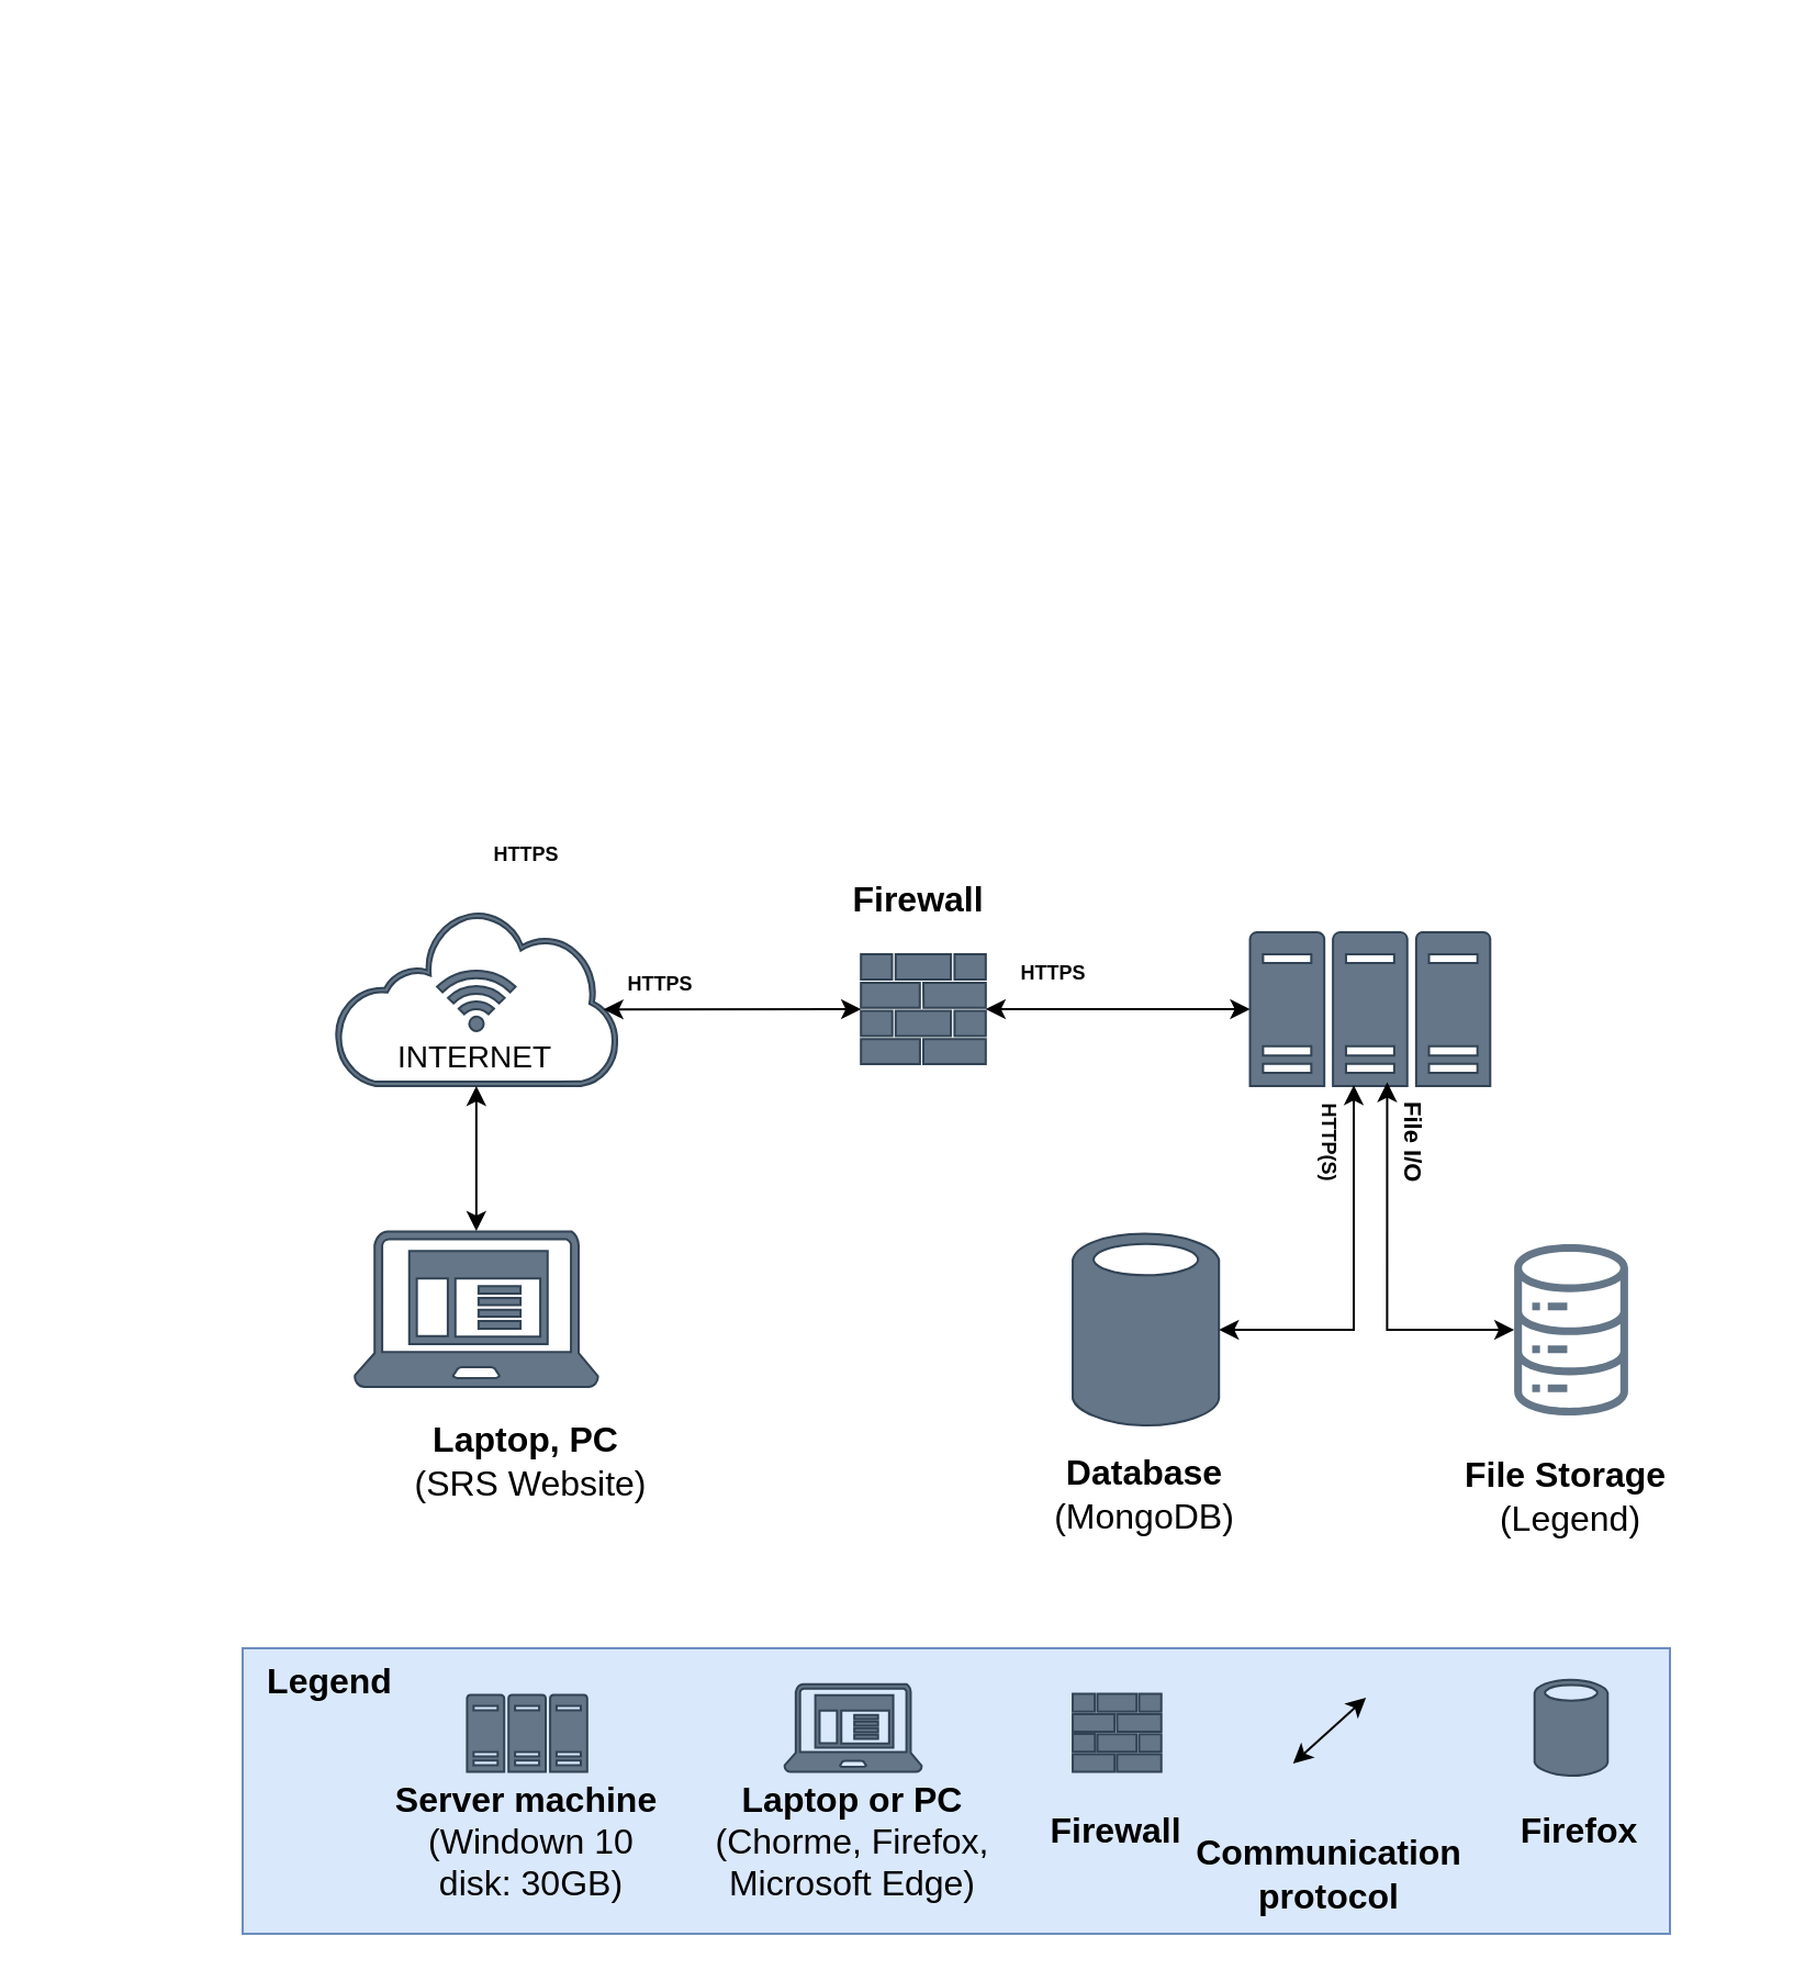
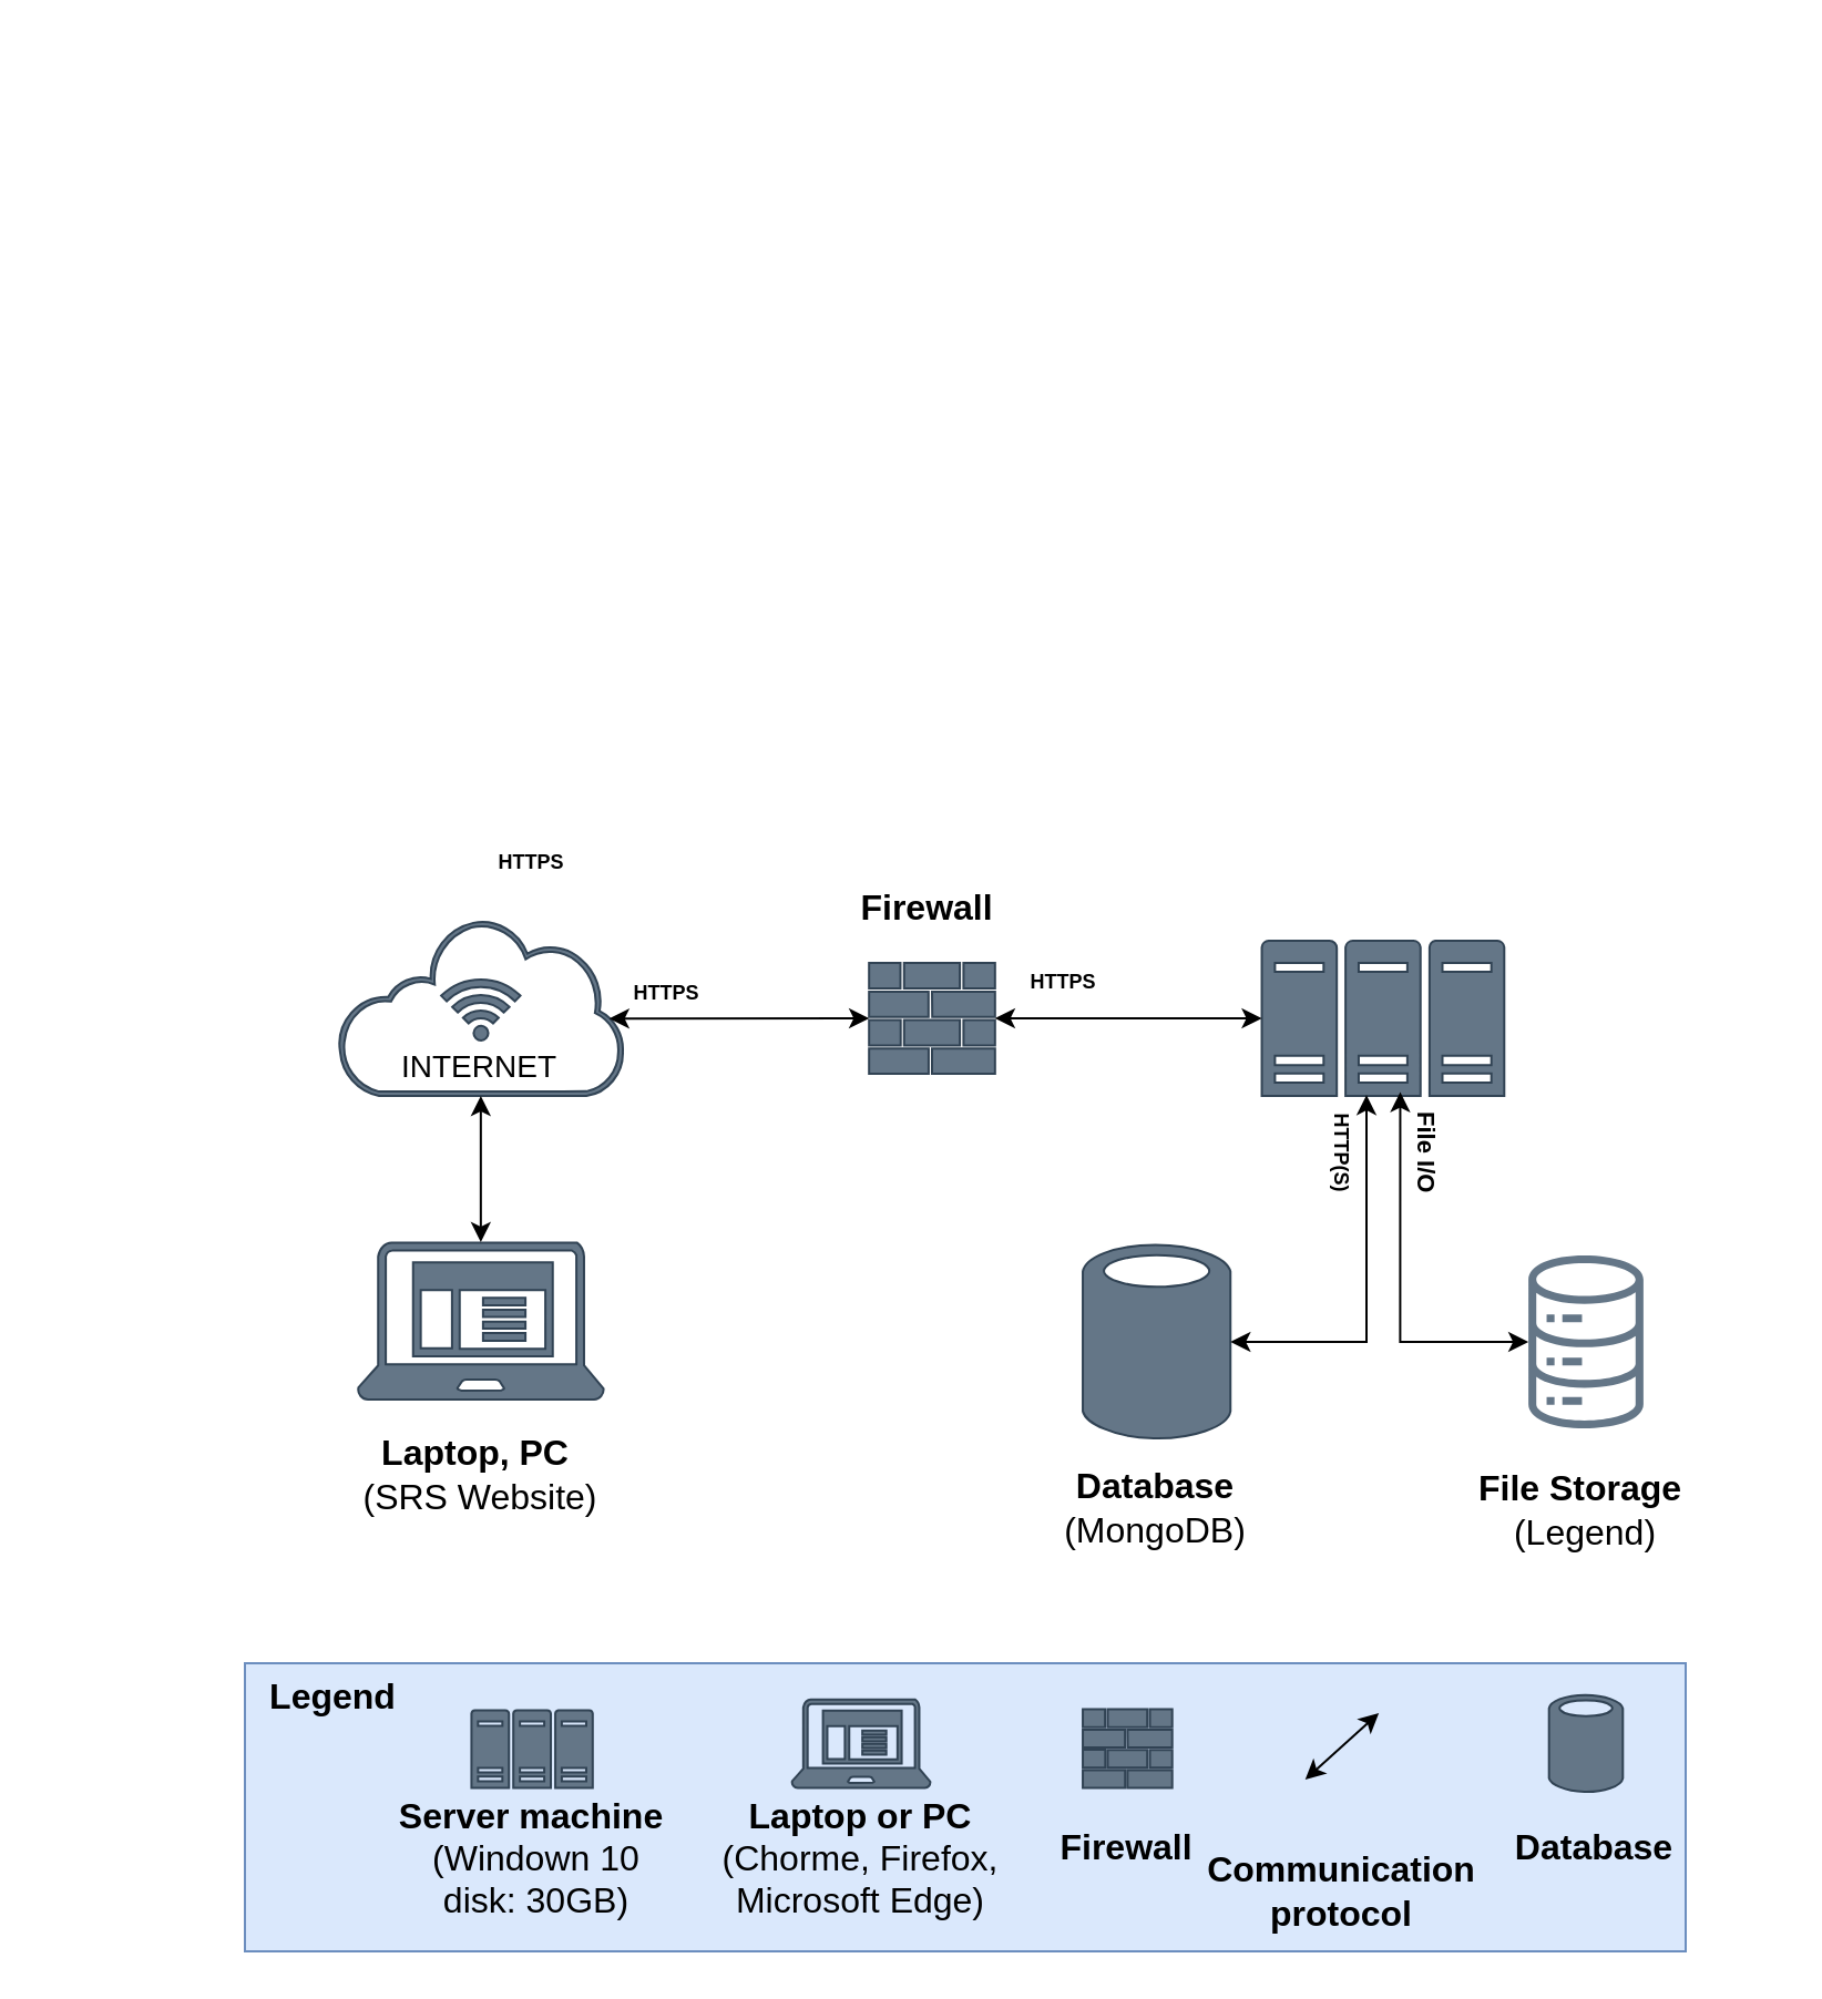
  <mxCell id="0" />
  <mxCell id="1" parent="0" />
  <mxCell id="2" value="" style="html=1;strokeColor=none;resizeWidth=1;resizeHeight=1;fillColor=none;part=1;connectable=0;allowArrows=0;deletable=0;whiteSpace=wrap;fontStyle=1;fontSize=13;" parent="1" vertex="1"><mxGeometry x="20" y="20" width="20" as="geometry" /></mxCell>
  <mxCell id="3" value="" style="sketch=0;aspect=fixed;pointerEvents=1;shadow=0;dashed=0;html=1;strokeColor=#314354;labelPosition=center;verticalLabelPosition=bottom;verticalAlign=top;align=center;fillColor=#647687;shape=mxgraph.mscae.enterprise.client_application;fontColor=#ffffff;fontStyle=0;fontSize=16;" parent="1" vertex="1"><mxGeometry x="160.95" y="560" width="110.94" height="71" as="geometry" /></mxCell>
  <mxCell id="4" value="" style="sketch=0;aspect=fixed;pointerEvents=1;shadow=0;dashed=0;html=1;strokeColor=#314354;labelPosition=center;verticalLabelPosition=bottom;verticalAlign=top;align=center;fillColor=#647687;shape=mxgraph.mscae.enterprise.internet_hollow;fontColor=#ffffff;fontStyle=0;fontSize=16;" parent="1" vertex="1"><mxGeometry x="151.91" y="414" width="129.03" height="80" as="geometry" /></mxCell>
  <mxCell id="5" value="" style="sketch=0;aspect=fixed;pointerEvents=1;shadow=0;dashed=0;html=1;strokeColor=#314354;labelPosition=center;verticalLabelPosition=bottom;verticalAlign=top;align=center;fillColor=#647687;shape=mxgraph.mscae.enterprise.wireless_connection;direction=north;fontColor=#ffffff;fontStyle=0;fontSize=16;" parent="1" vertex="1"><mxGeometry x="198.57" y="439" width="35.71" height="30" as="geometry" /></mxCell>
  <mxCell id="6" value="" style="sketch=0;aspect=fixed;pointerEvents=1;shadow=0;dashed=0;html=1;strokeColor=#314354;labelPosition=center;verticalLabelPosition=bottom;verticalAlign=top;align=center;fillColor=#647687;shape=mxgraph.mscae.enterprise.firewall;fontColor=#ffffff;fontStyle=0;fontSize=16;" parent="1" vertex="1"><mxGeometry x="391.59" y="434" width="56.82" height="50" as="geometry" /></mxCell>
  <mxCell id="7" value="" style="sketch=0;aspect=fixed;pointerEvents=1;shadow=0;dashed=0;html=1;strokeColor=#314354;labelPosition=center;verticalLabelPosition=bottom;verticalAlign=top;align=center;fillColor=#647687;shape=mxgraph.mscae.enterprise.server_farm;fontColor=#ffffff;fontStyle=0;fontSize=16;" parent="1" vertex="1"><mxGeometry x="568.77" y="424" width="109.38" height="70" as="geometry" /></mxCell>
  <mxCell id="8" value="" style="sketch=0;aspect=fixed;pointerEvents=1;shadow=0;dashed=0;html=1;strokeColor=#314354;labelPosition=center;verticalLabelPosition=bottom;verticalAlign=top;align=center;fillColor=#647687;shape=mxgraph.mscae.enterprise.database_generic;fontColor=#ffffff;fontStyle=0;fontSize=16;" parent="1" vertex="1"><mxGeometry x="488.02" y="560" width="66.6" height="90" as="geometry" /></mxCell>
  <mxCell id="9" value="" style="endArrow=classic;html=1;rounded=0;exitX=1;exitY=0.5;exitDx=0;exitDy=0;exitPerimeter=0;fontStyle=0;edgeStyle=elbowEdgeStyle;fontSize=16;startArrow=classic;entryX=0.429;entryY=0.994;entryDx=0;entryDy=0;entryPerimeter=0;" parent="1" source="8" target="7" edge="1"><mxGeometry width="50" height="50" relative="1" as="geometry"><mxPoint x="651.85" y="649" as="sourcePoint" /><mxPoint x="698" y="450" as="targetPoint" /><Array as="points"><mxPoint x="616" y="550" /></Array></mxGeometry></mxCell>
  <mxCell id="10" value="" style="endArrow=classic;html=1;rounded=0;exitX=0.949;exitY=0.564;exitDx=0;exitDy=0;exitPerimeter=0;entryX=0;entryY=0.5;entryDx=0;entryDy=0;entryPerimeter=0;fontStyle=0;fontSize=16;startArrow=classic;" parent="1" source="4" target="6" edge="1"><mxGeometry width="50" height="50" relative="1" as="geometry"><mxPoint x="447.85" y="516" as="sourcePoint" /><mxPoint x="497.85" y="466" as="targetPoint" /></mxGeometry></mxCell>
  <mxCell id="11" value="HTTPS" style="text;html=1;strokeColor=none;fillColor=none;align=center;verticalAlign=middle;whiteSpace=wrap;rounded=0;fontStyle=1;fontSize=9;" parent="1" vertex="1"><mxGeometry x="280.94" y="439" width="39.11" height="18" as="geometry" /></mxCell>
  <mxCell id="12" value="" style="endArrow=classic;html=1;rounded=0;fontStyle=0;fontSize=16;startArrow=classic;entryX=0.5;entryY=0;entryDx=0;entryDy=0;entryPerimeter=0;exitX=0.5;exitY=1;exitDx=0;exitDy=0;exitPerimeter=0;" parent="1" source="4" target="3" edge="1"><mxGeometry width="50" height="50" relative="1" as="geometry"><mxPoint x="270" y="520" as="sourcePoint" /><mxPoint x="350" y="350" as="targetPoint" /></mxGeometry></mxCell>
- <mxCell id="13" value="&lt;b&gt;Laptop, PC&amp;nbsp;&lt;/b&gt;&lt;br&gt;(SRS Website)" style="text;html=1;strokeColor=none;fillColor=none;align=center;verticalAlign=middle;whiteSpace=wrap;rounded=0;fontStyle=0;fontSize=16;" parent="1" vertex="1"><mxGeometry x="180.14" y="650" width="122.55" height="30" as="geometry" /></mxCell>
+ <mxCell id="13" value="&lt;b&gt;Laptop, PC&amp;nbsp;&lt;/b&gt;&lt;br&gt;(SRS Website)" style="text;html=1;strokeColor=none;fillColor=none;align=center;verticalAlign=middle;whiteSpace=wrap;rounded=0;fontStyle=0;fontSize=16;" parent="1" vertex="1"><mxGeometry x="155.14" y="650" width="122.55" height="30" as="geometry" /></mxCell>
  <mxCell id="14" value="" style="endArrow=classic;html=1;rounded=0;exitX=1;exitY=0.5;exitDx=0;exitDy=0;exitPerimeter=0;entryX=0;entryY=0.5;entryDx=0;entryDy=0;entryPerimeter=0;fontStyle=0;fontSize=16;startArrow=classic;" parent="1" source="6" target="7" edge="1"><mxGeometry width="50" height="50" relative="1" as="geometry"><mxPoint x="607.4" y="490.81" as="sourcePoint" /><mxPoint x="725.4" y="490.81" as="targetPoint" /></mxGeometry></mxCell>
  <mxCell id="15" value="HTTP(S)" style="text;html=1;strokeColor=none;fillColor=none;align=center;verticalAlign=middle;whiteSpace=wrap;rounded=0;fontStyle=1;fontSize=9;rotation=90;" parent="1" vertex="1"><mxGeometry x="574.97" y="505" width="60" height="30" as="geometry" /></mxCell>
  <mxCell id="16" value="&lt;span style=&quot;font-size: 16px;&quot;&gt;Firewall&lt;/span&gt;" style="text;html=1;strokeColor=none;fillColor=none;align=center;verticalAlign=middle;whiteSpace=wrap;rounded=0;fontStyle=1;fontSize=16;" parent="1" vertex="1"><mxGeometry x="388.41" y="394" width="60" height="30" as="geometry" /></mxCell>
  <mxCell id="17" value="INTERNET" style="text;html=1;strokeColor=none;fillColor=none;align=center;verticalAlign=middle;whiteSpace=wrap;rounded=0;fontStyle=0;fontSize=14;" parent="1" vertex="1"><mxGeometry x="186.43" y="466" width="60" height="30" as="geometry" /></mxCell>
  <mxCell id="18" value="" style="rounded=0;whiteSpace=wrap;html=1;fillColor=#dae8fc;strokeColor=#6c8ebf;fontSize=16;fontStyle=0" parent="1" vertex="1"><mxGeometry x="110" y="750" width="650" height="130" as="geometry" /></mxCell>
  <mxCell id="19" value="&lt;span style=&quot;font-size: 16px;&quot;&gt;&lt;b&gt;Legend&lt;/b&gt;&lt;/span&gt;" style="text;html=1;strokeColor=none;fillColor=none;align=center;verticalAlign=middle;whiteSpace=wrap;rounded=0;fontSize=16;fontStyle=0" parent="1" vertex="1"><mxGeometry x="120" y="750" width="60" height="30" as="geometry" /></mxCell>
  <mxCell id="20" value="File I/O" style="text;html=1;strokeColor=none;fillColor=none;align=center;verticalAlign=middle;whiteSpace=wrap;rounded=0;fontStyle=1;rotation=90;fontSize=11;" parent="1" vertex="1"><mxGeometry x="606.32" y="510" width="74.62" height="20" as="geometry" /></mxCell>
  <mxCell id="21" value="&lt;b&gt;Database &lt;/b&gt;&lt;br style=&quot;font-size: 16px;&quot;&gt;(MongoDB)" style="text;html=1;strokeColor=none;fillColor=none;align=center;verticalAlign=middle;whiteSpace=wrap;rounded=0;fontStyle=0;fontSize=16;" parent="1" vertex="1"><mxGeometry x="436.32" y="670" width="170" height="20" as="geometry" /></mxCell>
  <mxCell id="22" value="&lt;b&gt;File Storage&lt;/b&gt;&amp;nbsp;&lt;br style=&quot;border-color: var(--border-color);&quot;&gt;(Legend)" style="text;html=1;strokeColor=none;fillColor=none;align=center;verticalAlign=middle;whiteSpace=wrap;rounded=0;fontStyle=0;fontSize=16;" parent="1" vertex="1"><mxGeometry x="630" y="670" width="170" height="21" as="geometry" /></mxCell>
  <mxCell id="23" value="" style="sketch=0;aspect=fixed;pointerEvents=1;shadow=0;dashed=0;html=1;strokeColor=#314354;labelPosition=center;verticalLabelPosition=bottom;verticalAlign=top;align=center;fillColor=#647687;shape=mxgraph.mscae.enterprise.server_farm;fontColor=#ffffff;fontStyle=0;fontSize=16;" parent="1" vertex="1"><mxGeometry x="212.21" y="771.25" width="54.69" height="35" as="geometry" /></mxCell>
  <mxCell id="24" value="&lt;span style=&quot;font-size: 16px;&quot;&gt;&lt;b&gt;Server machine&lt;/b&gt;&lt;br&gt;&lt;/span&gt;&amp;nbsp;(Windown 10&lt;div&gt;&amp;nbsp;disk: 30GB)&lt;span style=&quot;font-size: 16px;&quot;&gt;&lt;br&gt;&lt;/span&gt;&lt;/div&gt;" style="text;html=1;strokeColor=none;fillColor=none;align=center;verticalAlign=middle;whiteSpace=wrap;rounded=0;fontSize=16;fontStyle=0" parent="1" vertex="1"><mxGeometry x="162.06" y="823" width="155" height="30" as="geometry" /></mxCell>
  <mxCell id="25" value="" style="sketch=0;aspect=fixed;pointerEvents=1;shadow=0;dashed=0;html=1;strokeColor=#314354;labelPosition=center;verticalLabelPosition=bottom;verticalAlign=top;align=center;fillColor=#647687;shape=mxgraph.mscae.enterprise.client_application;fontColor=#ffffff;fontStyle=0;fontSize=16;" parent="1" vertex="1"><mxGeometry x="356.75" y="766.25" width="62.5" height="40" as="geometry" /></mxCell>
  <mxCell id="26" value="" style="endArrow=classic;html=1;rounded=0;fontSize=16;startArrow=classic;fontStyle=0" parent="1" edge="1"><mxGeometry width="50" height="50" relative="1" as="geometry"><mxPoint x="588.34" y="802.5" as="sourcePoint" /><mxPoint x="621.6" y="772.5" as="targetPoint" /></mxGeometry></mxCell>
  <mxCell id="27" value="&lt;span&gt;&lt;span style=&quot;font-size: 16px;&quot;&gt;&lt;b&gt;Laptop or PC&lt;/b&gt;&lt;br&gt;&lt;/span&gt;(Chorme, Firefox, Microsoft Edge)&lt;/span&gt;&lt;span style=&quot;font-size: 16px;&quot;&gt;&lt;br&gt;&lt;/span&gt;" style="text;html=1;strokeColor=none;fillColor=none;align=center;verticalAlign=middle;whiteSpace=wrap;rounded=0;fontSize=16;fontStyle=0" parent="1" vertex="1"><mxGeometry x="307" y="823" width="162" height="30" as="geometry" /></mxCell>
  <mxCell id="28" value="&lt;span style=&quot;font-size: 16px;&quot;&gt;&lt;b&gt;Communication&lt;br style=&quot;font-size: 16px;&quot;&gt;protocol&lt;/b&gt;&lt;br style=&quot;font-size: 16px;&quot;&gt;&lt;/span&gt;" style="text;html=1;strokeColor=none;fillColor=none;align=center;verticalAlign=middle;whiteSpace=wrap;rounded=0;fontSize=16;fontStyle=0" parent="1" vertex="1"><mxGeometry x="563.77" y="838" width="82.39" height="30" as="geometry" /></mxCell>
  <mxCell id="29" value="" style="sketch=0;aspect=fixed;pointerEvents=1;shadow=0;dashed=0;html=1;strokeColor=#314354;labelPosition=center;verticalLabelPosition=bottom;verticalAlign=top;align=center;fillColor=#647687;shape=mxgraph.mscae.enterprise.database_generic;fontColor=#ffffff;fontStyle=0;fontSize=16;" parent="1" vertex="1"><mxGeometry x="698.35" y="763.75" width="33.3" height="45" as="geometry" /></mxCell>
- <mxCell id="30" value="&lt;span style=&quot;font-size: 16px;&quot;&gt;&lt;b&gt;Firefox&lt;/b&gt;&lt;br style=&quot;font-size: 16px;&quot;&gt;&lt;/span&gt;" style="text;html=1;strokeColor=none;fillColor=none;align=center;verticalAlign=middle;whiteSpace=wrap;rounded=0;fontSize=16;fontStyle=0" parent="1" vertex="1"><mxGeometry x="678.15" y="818" width="82.39" height="30" as="geometry" /></mxCell>
+ <mxCell id="30" value="&lt;span style=&quot;font-size: 16px;&quot;&gt;&lt;b&gt;Database&lt;/b&gt;&lt;br style=&quot;font-size: 16px;&quot;&gt;&lt;/span&gt;" style="text;html=1;strokeColor=none;fillColor=none;align=center;verticalAlign=middle;whiteSpace=wrap;rounded=0;fontSize=16;fontStyle=0" parent="1" vertex="1"><mxGeometry x="678.15" y="818" width="82.39" height="30" as="geometry" /></mxCell>
  <mxCell id="31" value="" style="sketch=0;aspect=fixed;pointerEvents=1;shadow=0;dashed=0;html=1;strokeColor=#314354;labelPosition=center;verticalLabelPosition=bottom;verticalAlign=top;align=center;fillColor=#647687;shape=mxgraph.mscae.enterprise.firewall;fontColor=#ffffff;fontStyle=0;fontSize=16;" parent="1" vertex="1"><mxGeometry x="488.02" y="770.75" width="40.34" height="35.5" as="geometry" /></mxCell>
  <mxCell id="32" value="&lt;span style=&quot;font-size: 16px;&quot;&gt;&lt;b&gt;Firewall&lt;/b&gt;&lt;/span&gt;" style="text;html=1;strokeColor=none;fillColor=none;align=center;verticalAlign=middle;whiteSpace=wrap;rounded=0;fontStyle=0;fontSize=16;" parent="1" vertex="1"><mxGeometry x="478.19" y="818" width="60" height="30" as="geometry" /></mxCell>
  <mxCell id="33" value="" style="sketch=0;outlineConnect=0;fontColor=#ffffff;fillColor=#647687;strokeColor=#314354;dashed=0;verticalLabelPosition=bottom;verticalAlign=top;align=center;html=1;fontSize=12;fontStyle=0;aspect=fixed;pointerEvents=1;shape=mxgraph.aws4.iot_analytics_data_store;" parent="1" vertex="1"><mxGeometry x="688" y="566" width="54" height="78" as="geometry" /></mxCell>
  <mxCell id="34" value="" style="endArrow=classic;html=1;rounded=0;fontStyle=0;edgeStyle=orthogonalEdgeStyle;fontSize=16;startArrow=classic;entryX=0.571;entryY=0.975;entryDx=0;entryDy=0;entryPerimeter=0;" parent="1" source="33" target="7" edge="1"><mxGeometry width="50" height="50" relative="1" as="geometry"><mxPoint x="668" y="363" as="sourcePoint" /><mxPoint x="708" y="470" as="targetPoint" /></mxGeometry></mxCell>
  <mxCell id="35" style="edgeStyle=elbowEdgeStyle;rounded=0;orthogonalLoop=1;jettySize=auto;html=1;entryX=0.5;entryY=1;entryDx=0;entryDy=0;entryPerimeter=0;" edge="1" parent="1" source="3" target="3"><mxGeometry relative="1" as="geometry" /></mxCell>
  <mxCell id="36" value="HTTPS" style="text;html=1;strokeColor=none;fillColor=none;align=center;verticalAlign=middle;whiteSpace=wrap;rounded=0;fontStyle=1;fontSize=9;" vertex="1" parent="1"><mxGeometry x="220" y="380" width="39.11" height="18" as="geometry" /></mxCell>
  <mxCell id="37" value="HTTPS" style="text;html=1;strokeColor=none;fillColor=none;align=center;verticalAlign=middle;whiteSpace=wrap;rounded=0;fontStyle=1;fontSize=9;" vertex="1" parent="1"><mxGeometry x="460" y="434" width="39.11" height="18" as="geometry" /></mxCell>
